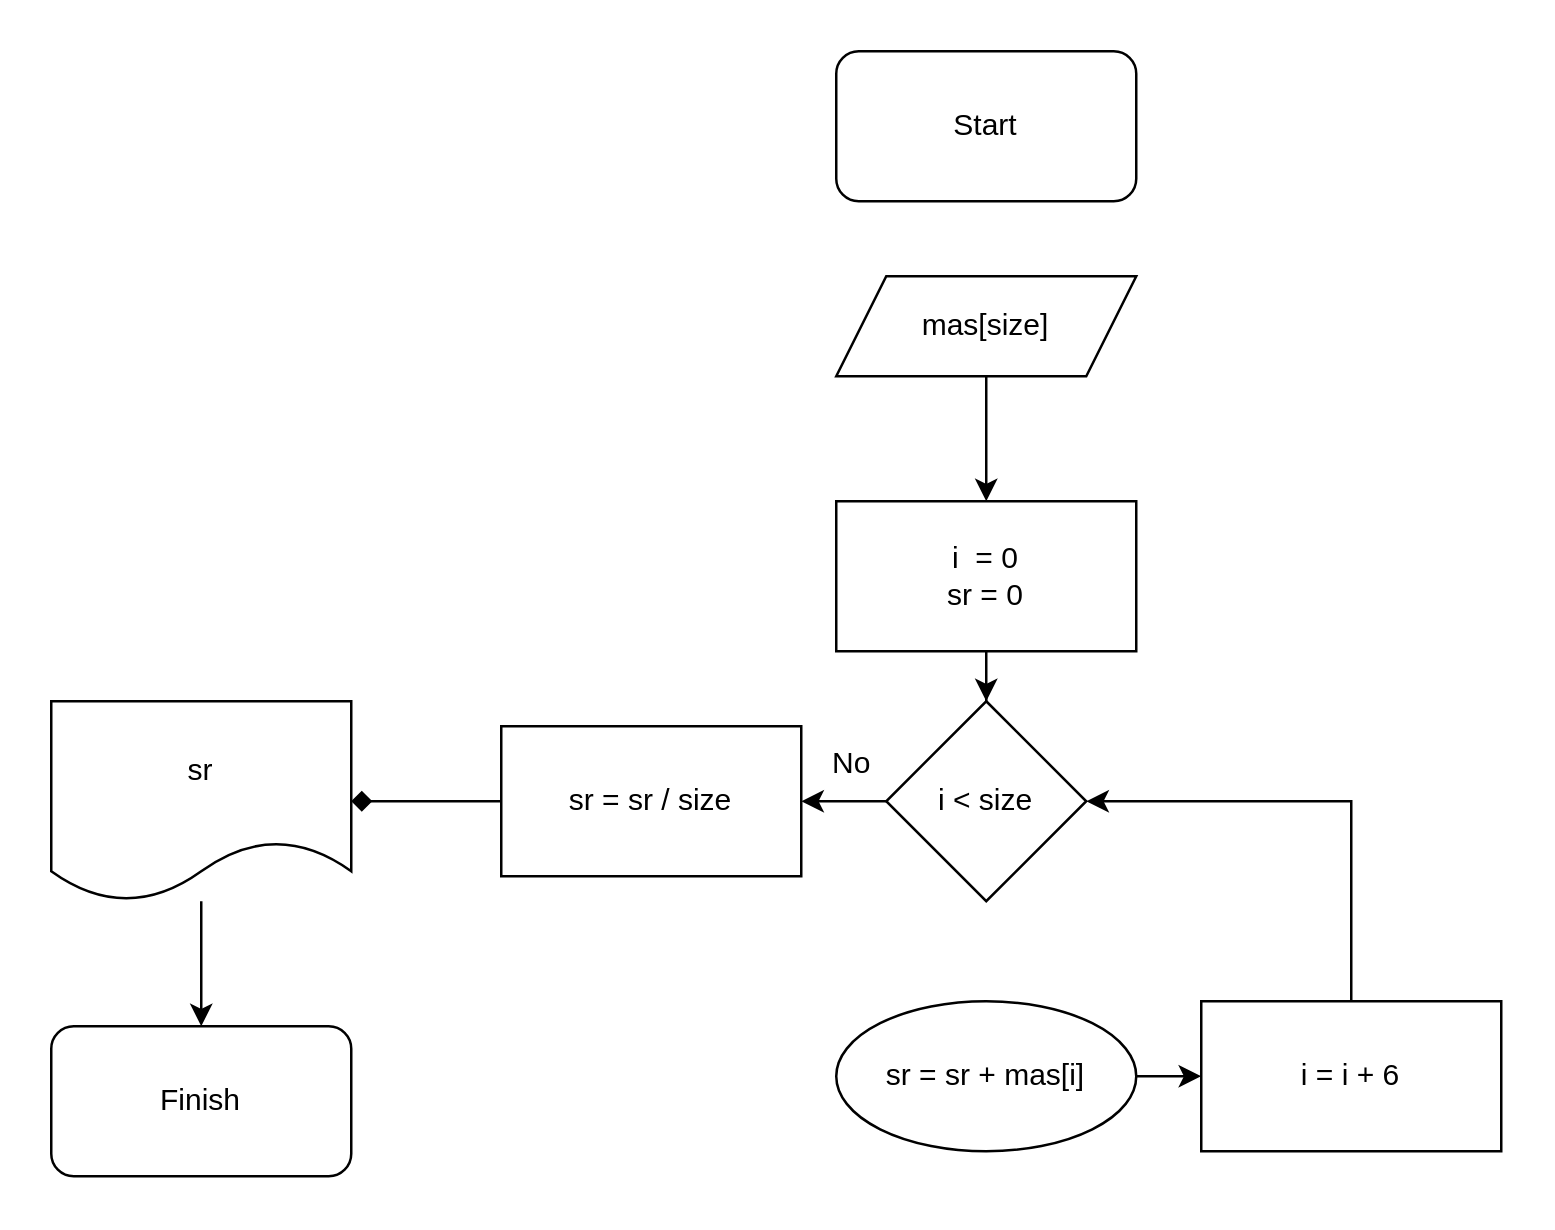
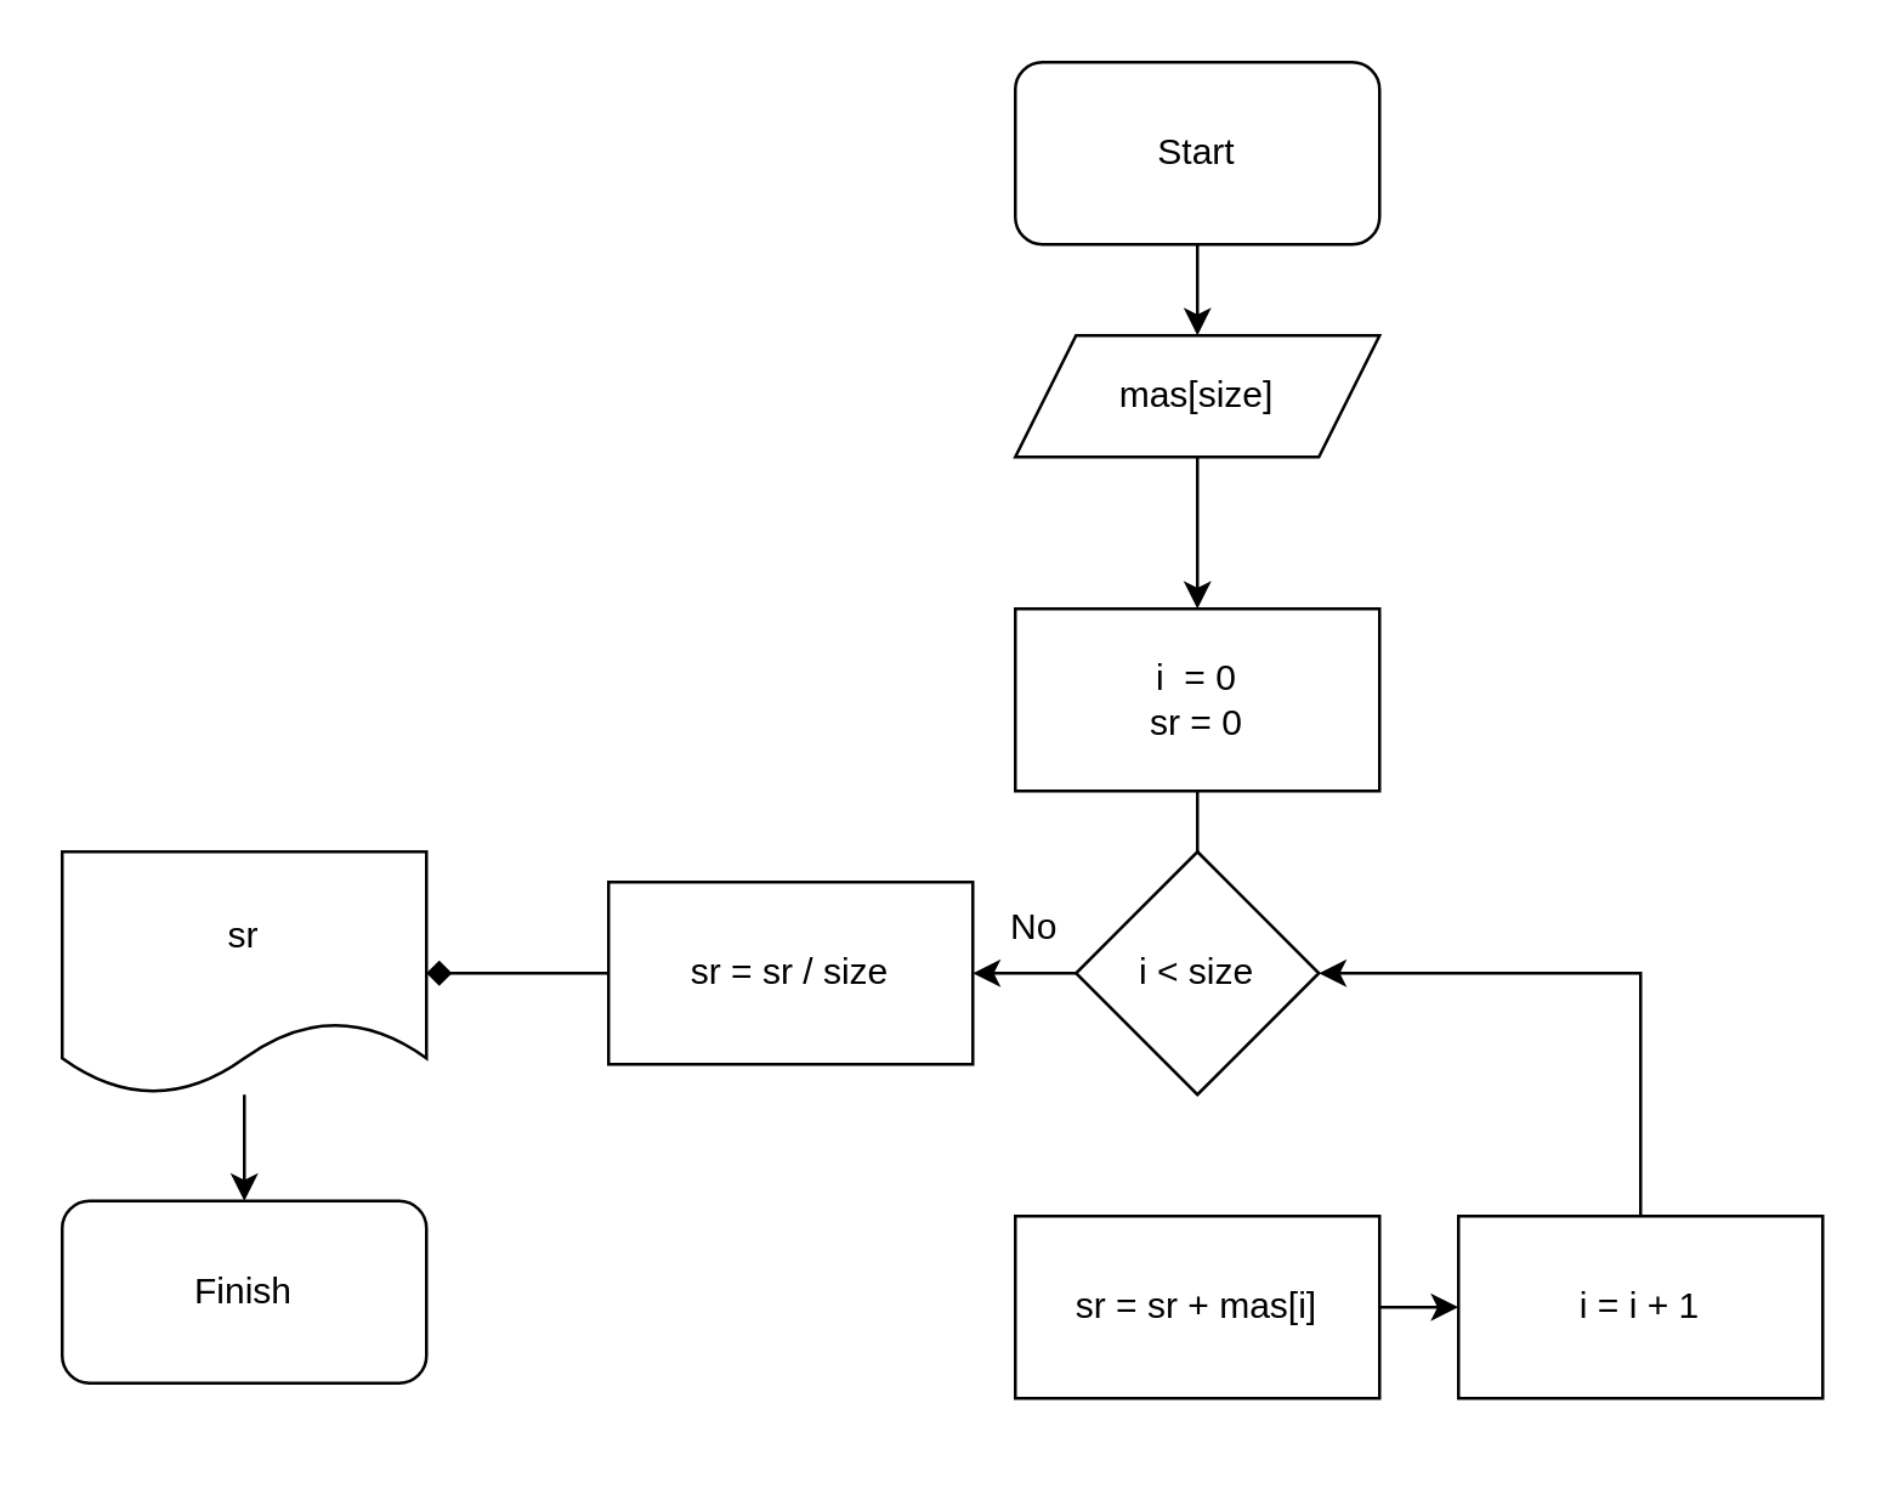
  <mxCell id="0" />
  <mxCell id="1" parent="0" />
+ <mxCell id="2" value="" style="edgeStyle=orthogonalEdgeStyle;rounded=0;orthogonalLoop=1;jettySize=auto;html=1;" edge="1" parent="1" source="3" target="5"><mxGeometry relative="1" as="geometry" /></mxCell>
  <mxCell id="3" value="Start" style="rounded=1;whiteSpace=wrap;html=1;" vertex="1" parent="1"><mxGeometry x="334" width="120" height="60" as="geometry" y="20" /></mxCell>
  <mxCell id="4" value="" style="edgeStyle=orthogonalEdgeStyle;rounded=0;orthogonalLoop=1;jettySize=auto;html=1;" edge="1" parent="1" source="5" target="7"><mxGeometry relative="1" as="geometry" /></mxCell>
  <mxCell id="5" value="mas[size]" style="shape=parallelogram;perimeter=parallelogramPerimeter;whiteSpace=wrap;html=1;fixedSize=1;" vertex="1" parent="1"><mxGeometry x="334" y="110" width="120" height="40" as="geometry" /></mxCell>
- <mxCell id="6" value="" style="edgeStyle=orthogonalEdgeStyle;rounded=0;orthogonalLoop=1;jettySize=auto;html=1;" edge="1" parent="1" source="7" target="9"><mxGeometry relative="1" as="geometry" /></mxCell>
+ <mxCell id="6" value="" style="edgeStyle=orthogonalEdgeStyle;rounded=0;orthogonalLoop=1;jettySize=auto;html=1;endArrow=none;" edge="1" parent="1" source="7" target="9"><mxGeometry relative="1" as="geometry" /></mxCell>
  <mxCell id="7" value="i&amp;nbsp; = 0&lt;br&gt;sr = 0" style="rounded=0;whiteSpace=wrap;html=1;" vertex="1" parent="1"><mxGeometry x="334" y="200" width="120" height="60" as="geometry" /></mxCell>
  <mxCell id="8" value="" style="edgeStyle=orthogonalEdgeStyle;rounded=0;orthogonalLoop=1;jettySize=auto;html=1;" edge="1" parent="1" source="9" target="15"><mxGeometry relative="1" as="geometry" /></mxCell>
  <mxCell id="9" value="i &amp;lt; size" style="rhombus;whiteSpace=wrap;html=1;rounded=0;" vertex="1" parent="1"><mxGeometry x="354" y="280" width="80" height="80" as="geometry" /></mxCell>
  <mxCell id="10" value="" style="edgeStyle=orthogonalEdgeStyle;rounded=0;orthogonalLoop=1;jettySize=auto;html=1;" edge="1" parent="1" source="11" target="13"><mxGeometry relative="1" as="geometry" /></mxCell>
- <mxCell id="11" value="sr = sr + mas[i]" style="ellipse;whiteSpace=wrap;html=1;" vertex="1" parent="1"><mxGeometry x="334" y="400" width="120" height="60" as="geometry" /></mxCell>
+ <mxCell id="11" value="sr = sr + mas[i]" style="whiteSpace=wrap;html=1;rounded=0;" vertex="1" parent="1"><mxGeometry x="334" y="400" width="120" height="60" as="geometry" /></mxCell>
  <mxCell id="12" style="edgeStyle=orthogonalEdgeStyle;rounded=0;orthogonalLoop=1;jettySize=auto;html=1;exitX=0.5;exitY=0;exitDx=0;exitDy=0;entryX=1;entryY=0.5;entryDx=0;entryDy=0;" edge="1" parent="1" source="13" target="9"><mxGeometry relative="1" as="geometry" /></mxCell>
- <mxCell id="13" value="i = i + 6" style="whiteSpace=wrap;html=1;rounded=0;" vertex="1" parent="1"><mxGeometry x="480" y="400" width="120" height="60" as="geometry" /></mxCell>
+ <mxCell id="13" value="i = i + 1" style="whiteSpace=wrap;html=1;rounded=0;" vertex="1" parent="1"><mxGeometry x="480" y="400" width="120" height="60" as="geometry" /></mxCell>
  <mxCell id="14" value="" style="edgeStyle=orthogonalEdgeStyle;rounded=0;orthogonalLoop=1;jettySize=auto;html=1;endArrow=diamond;" edge="1" parent="1" source="15" target="17"><mxGeometry relative="1" as="geometry" /></mxCell>
  <mxCell id="15" value="sr = sr / size" style="whiteSpace=wrap;html=1;rounded=0;" vertex="1" parent="1"><mxGeometry x="200" y="290" width="120" height="60" as="geometry" /></mxCell>
  <mxCell id="16" value="" style="edgeStyle=orthogonalEdgeStyle;rounded=0;orthogonalLoop=1;jettySize=auto;html=1;" edge="1" parent="1" source="17" target="18"><mxGeometry relative="1" as="geometry" /></mxCell>
  <mxCell id="17" value="sr" style="shape=document;whiteSpace=wrap;html=1;boundedLbl=1;rounded=0;" vertex="1" parent="1"><mxGeometry x="20" y="280" width="120" height="80" as="geometry" /></mxCell>
- <mxCell id="18" value="Finish" style="rounded=1;whiteSpace=wrap;html=1;" vertex="1" parent="1"><mxGeometry x="20" y="410" width="120" height="60" as="geometry" /></mxCell>
+ <mxCell id="18" value="Finish" style="rounded=1;whiteSpace=wrap;html=1;" vertex="1" parent="1"><mxGeometry x="20" y="395" width="120" height="60" as="geometry" /></mxCell>
  <mxCell id="19" value="No" style="text;html=1;align=center;verticalAlign=middle;resizable=0;points=[];autosize=1;strokeColor=none;fillColor=none;" vertex="1" parent="1"><mxGeometry x="320" y="290" width="40" height="30" as="geometry" /></mxCell>
